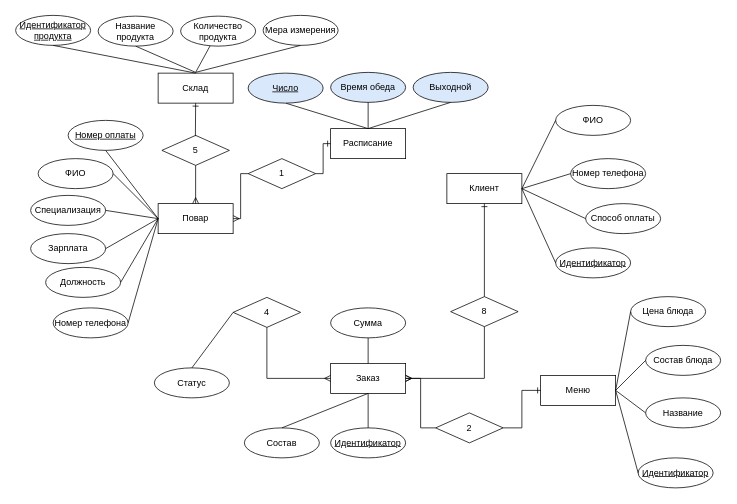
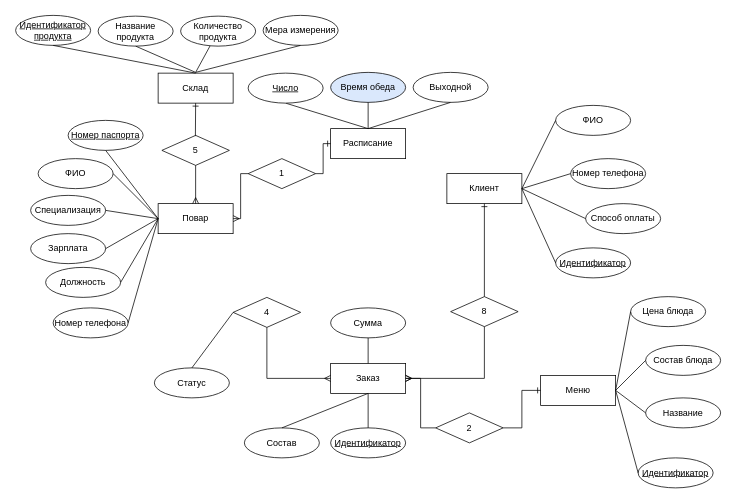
  <mxCell id="0" />
  <mxCell id="1" parent="0" />
  <mxCell id="2" value="Повар" style="whiteSpace=wrap;html=1;align=center;" parent="1" vertex="1"><mxGeometry x="210" y="271" width="100" height="40" as="geometry" /></mxCell>
  <mxCell id="3" value="Расписание" style="whiteSpace=wrap;html=1;align=center;" parent="1" vertex="1"><mxGeometry x="440" y="171" width="100" height="40" as="geometry" /></mxCell>
  <mxCell id="4" value="Меню" style="whiteSpace=wrap;html=1;align=center;" parent="1" vertex="1"><mxGeometry x="720" y="500" width="100" height="40" as="geometry" /></mxCell>
  <mxCell id="5" value="Клиент" style="whiteSpace=wrap;html=1;align=center;" parent="1" vertex="1"><mxGeometry x="595" y="231" width="100" height="40" as="geometry" /></mxCell>
  <mxCell id="6" value="Заказ" style="whiteSpace=wrap;html=1;align=center;" parent="1" vertex="1"><mxGeometry x="440" y="484" width="100" height="40" as="geometry" /></mxCell>
  <mxCell id="7" value="Склад" style="whiteSpace=wrap;html=1;align=center;" parent="1" vertex="1"><mxGeometry x="210" y="97" width="100" height="40" as="geometry" /></mxCell>
  <mxCell id="8" value="ФИО" style="ellipse;whiteSpace=wrap;html=1;align=center;" parent="1" vertex="1"><mxGeometry x="50" y="211" width="100" height="40" as="geometry" /></mxCell>
  <mxCell id="9" value="Специализация" style="ellipse;whiteSpace=wrap;html=1;align=center;" parent="1" vertex="1"><mxGeometry x="40" y="260" width="100" height="40" as="geometry" /></mxCell>
  <mxCell id="10" value="Зарплата" style="ellipse;whiteSpace=wrap;html=1;align=center;" parent="1" vertex="1"><mxGeometry x="40" y="311" width="100" height="40" as="geometry" /></mxCell>
  <mxCell id="11" value="" style="endArrow=none;html=1;rounded=0;exitX=1;exitY=0.5;exitDx=0;exitDy=0;entryX=0;entryY=0.5;entryDx=0;entryDy=0;" parent="1" source="8" target="2" edge="1"><mxGeometry width="50" height="50" relative="1" as="geometry"><mxPoint x="260" y="351" as="sourcePoint" /><mxPoint x="310" y="301" as="targetPoint" /></mxGeometry></mxCell>
  <mxCell id="12" value="Должность" style="ellipse;whiteSpace=wrap;html=1;align=center;" parent="1" vertex="1"><mxGeometry x="60" y="356" width="100" height="40" as="geometry" /></mxCell>
  <mxCell id="13" value="Номер телефона" style="ellipse;whiteSpace=wrap;html=1;align=center;" parent="1" vertex="1"><mxGeometry x="70" y="410" width="100" height="40" as="geometry" /></mxCell>
  <mxCell id="14" value="" style="endArrow=none;html=1;rounded=0;exitX=1;exitY=0.5;exitDx=0;exitDy=0;entryX=0;entryY=0.5;entryDx=0;entryDy=0;" parent="1" source="9" target="2" edge="1"><mxGeometry width="50" height="50" relative="1" as="geometry"><mxPoint x="370" y="311" as="sourcePoint" /><mxPoint x="420" y="261" as="targetPoint" /></mxGeometry></mxCell>
  <mxCell id="15" value="" style="endArrow=none;html=1;rounded=0;exitX=1;exitY=0.5;exitDx=0;exitDy=0;entryX=0;entryY=0.5;entryDx=0;entryDy=0;" parent="1" source="10" target="2" edge="1"><mxGeometry width="50" height="50" relative="1" as="geometry"><mxPoint x="290" y="391" as="sourcePoint" /><mxPoint x="340" y="341" as="targetPoint" /></mxGeometry></mxCell>
  <mxCell id="16" value="" style="endArrow=none;html=1;rounded=0;exitX=1;exitY=0.5;exitDx=0;exitDy=0;entryX=0;entryY=0.5;entryDx=0;entryDy=0;" parent="1" source="12" target="2" edge="1"><mxGeometry width="50" height="50" relative="1" as="geometry"><mxPoint x="220" y="361" as="sourcePoint" /><mxPoint x="270" y="311" as="targetPoint" /></mxGeometry></mxCell>
  <mxCell id="17" value="" style="endArrow=none;html=1;rounded=0;exitX=1;exitY=0.5;exitDx=0;exitDy=0;entryX=0;entryY=0.5;entryDx=0;entryDy=0;" parent="1" source="13" target="2" edge="1"><mxGeometry width="50" height="50" relative="1" as="geometry"><mxPoint x="250" y="361" as="sourcePoint" /><mxPoint x="300" y="311" as="targetPoint" /></mxGeometry></mxCell>
  <mxCell id="18" value="ФИО" style="ellipse;whiteSpace=wrap;html=1;align=center;" parent="1" vertex="1"><mxGeometry x="740" y="140" width="100" height="40" as="geometry" /></mxCell>
  <mxCell id="19" value="Номер телефона" style="ellipse;whiteSpace=wrap;html=1;align=center;" parent="1" vertex="1"><mxGeometry x="760" y="211" width="100" height="40" as="geometry" /></mxCell>
  <mxCell id="20" value="Способ оплаты" style="ellipse;whiteSpace=wrap;html=1;align=center;" parent="1" vertex="1"><mxGeometry x="780" y="271" width="100" height="40" as="geometry" /></mxCell>
  <mxCell id="21" value="Статус" style="ellipse;whiteSpace=wrap;html=1;align=center;" parent="1" vertex="1"><mxGeometry x="205" y="490" width="100" height="40" as="geometry" /></mxCell>
  <mxCell id="22" value="" style="endArrow=none;html=1;rounded=0;entryX=0;entryY=0.5;entryDx=0;entryDy=0;exitX=1;exitY=0.5;exitDx=0;exitDy=0;" parent="1" source="5" target="18" edge="1"><mxGeometry width="50" height="50" relative="1" as="geometry"><mxPoint x="660" y="217" as="sourcePoint" /><mxPoint x="710" y="167" as="targetPoint" /></mxGeometry></mxCell>
  <mxCell id="23" value="" style="endArrow=none;html=1;rounded=0;entryX=0;entryY=0.5;entryDx=0;entryDy=0;exitX=1;exitY=0.5;exitDx=0;exitDy=0;" parent="1" source="5" target="19" edge="1"><mxGeometry width="50" height="50" relative="1" as="geometry"><mxPoint x="720" y="407" as="sourcePoint" /><mxPoint x="770" y="357" as="targetPoint" /></mxGeometry></mxCell>
  <mxCell id="24" value="" style="endArrow=none;html=1;rounded=0;entryX=0;entryY=0.5;entryDx=0;entryDy=0;exitX=1;exitY=0.5;exitDx=0;exitDy=0;" parent="1" source="5" target="20" edge="1"><mxGeometry width="50" height="50" relative="1" as="geometry"><mxPoint x="600" y="447" as="sourcePoint" /><mxPoint x="650" y="397" as="targetPoint" /></mxGeometry></mxCell>
  <mxCell id="25" value="1" style="shape=rhombus;perimeter=rhombusPerimeter;whiteSpace=wrap;html=1;align=center;" parent="1" vertex="1"><mxGeometry x="330" y="211" width="90" height="40" as="geometry" /></mxCell>
  <mxCell id="26" value="8" style="shape=rhombus;perimeter=rhombusPerimeter;whiteSpace=wrap;html=1;align=center;" parent="1" vertex="1"><mxGeometry x="600" y="395" width="90" height="40" as="geometry" /></mxCell>
  <mxCell id="27" value="4" style="shape=rhombus;perimeter=rhombusPerimeter;whiteSpace=wrap;html=1;align=center;" parent="1" vertex="1"><mxGeometry x="310" y="396" width="90" height="40" as="geometry" /></mxCell>
  <mxCell id="28" value="2" style="shape=rhombus;perimeter=rhombusPerimeter;whiteSpace=wrap;html=1;align=center;" parent="1" vertex="1"><mxGeometry x="580" y="550" width="90" height="40" as="geometry" /></mxCell>
  <mxCell id="29" value="5" style="shape=rhombus;perimeter=rhombusPerimeter;whiteSpace=wrap;html=1;align=center;" parent="1" vertex="1"><mxGeometry x="215" y="180" width="90" height="40" as="geometry" /></mxCell>
  <mxCell id="30" value="" style="endArrow=none;html=1;rounded=0;entryX=0;entryY=0.5;entryDx=0;entryDy=0;exitX=0.5;exitY=0;exitDx=0;exitDy=0;" parent="1" source="21" target="27" edge="1"><mxGeometry width="50" height="50" relative="1" as="geometry"><mxPoint x="480" y="774" as="sourcePoint" /><mxPoint x="530" y="724" as="targetPoint" /></mxGeometry></mxCell>
  <mxCell id="31" value="" style="endArrow=none;html=1;rounded=0;entryX=0.5;entryY=1;entryDx=0;entryDy=0;exitX=0.5;exitY=0;exitDx=0;exitDy=0;" parent="1" source="63" target="6" edge="1"><mxGeometry width="50" height="50" relative="1" as="geometry"><mxPoint x="490" y="570" as="sourcePoint" /><mxPoint x="530" y="424" as="targetPoint" /></mxGeometry></mxCell>
  <mxCell id="32" value="" style="endArrow=none;html=1;rounded=0;exitX=0;exitY=0.5;exitDx=0;exitDy=0;entryX=1;entryY=0.5;entryDx=0;entryDy=0;endFill=0;startArrow=ERone;startFill=0;edgeStyle=orthogonalEdgeStyle;" parent="1" source="4" target="28" edge="1"><mxGeometry width="50" height="50" relative="1" as="geometry"><mxPoint x="749" y="766" as="sourcePoint" /><mxPoint x="799" y="716" as="targetPoint" /></mxGeometry></mxCell>
  <mxCell id="33" value="" style="edgeStyle=orthogonalEdgeStyle;fontSize=12;html=1;endArrow=ERone;endFill=1;rounded=0;entryX=0;entryY=0.5;entryDx=0;entryDy=0;exitX=1;exitY=0.5;exitDx=0;exitDy=0;" parent="1" source="25" target="3" edge="1"><mxGeometry width="100" height="100" relative="1" as="geometry"><mxPoint x="589" y="237" as="sourcePoint" /><mxPoint x="550" y="201" as="targetPoint" /></mxGeometry></mxCell>
  <mxCell id="34" value="" style="fontSize=12;html=1;endArrow=ERmany;rounded=0;entryX=1;entryY=0.5;entryDx=0;entryDy=0;exitX=0;exitY=0.5;exitDx=0;exitDy=0;edgeStyle=orthogonalEdgeStyle;" parent="1" source="25" target="2" edge="1"><mxGeometry width="100" height="100" relative="1" as="geometry"><mxPoint x="679" y="237" as="sourcePoint" /><mxPoint x="740" y="297" as="targetPoint" /></mxGeometry></mxCell>
  <mxCell id="35" value="" style="endArrow=none;html=1;rounded=0;entryX=0.5;entryY=0;entryDx=0;entryDy=0;endFill=0;startArrow=ERone;startFill=0;exitX=0.5;exitY=1;exitDx=0;exitDy=0;" parent="1" source="7" edge="1"><mxGeometry width="50" height="50" relative="1" as="geometry"><mxPoint x="260" y="140" as="sourcePoint" /><mxPoint x="259.7" y="181" as="targetPoint" /></mxGeometry></mxCell>
  <mxCell id="36" style="edgeStyle=orthogonalEdgeStyle;rounded=0;orthogonalLoop=1;jettySize=auto;html=1;exitX=0.5;exitY=1;exitDx=0;exitDy=0;endArrow=ERmany;endFill=0;entryX=0.5;entryY=0;entryDx=0;entryDy=0;" parent="1" source="29" target="2" edge="1"><mxGeometry relative="1" as="geometry"><mxPoint x="790" y="227" as="sourcePoint" /><mxPoint x="260" y="270" as="targetPoint" /></mxGeometry></mxCell>
  <mxCell id="37" value="" style="edgeStyle=orthogonalEdgeStyle;fontSize=12;html=1;endArrow=ERone;endFill=1;rounded=0;entryX=0.5;entryY=1;entryDx=0;entryDy=0;exitX=0.5;exitY=0;exitDx=0;exitDy=0;" parent="1" source="26" target="5" edge="1"><mxGeometry width="100" height="100" relative="1" as="geometry"><mxPoint x="550" y="370" as="sourcePoint" /><mxPoint x="650" y="270" as="targetPoint" /></mxGeometry></mxCell>
  <mxCell id="38" value="" style="edgeStyle=orthogonalEdgeStyle;fontSize=12;html=1;endArrow=ERmany;rounded=0;entryX=1;entryY=0.5;entryDx=0;entryDy=0;exitX=0.5;exitY=1;exitDx=0;exitDy=0;" parent="1" source="26" target="6" edge="1"><mxGeometry width="100" height="100" relative="1" as="geometry"><mxPoint x="620" y="504" as="sourcePoint" /><mxPoint x="630" y="420" as="targetPoint" /></mxGeometry></mxCell>
  <mxCell id="39" value="" style="edgeStyle=orthogonalEdgeStyle;fontSize=12;html=1;endArrow=ERmany;rounded=0;entryX=0;entryY=0.5;entryDx=0;entryDy=0;exitX=0.5;exitY=1;exitDx=0;exitDy=0;" parent="1" source="27" target="6" edge="1"><mxGeometry width="100" height="100" relative="1" as="geometry"><mxPoint x="370" y="469.5" as="sourcePoint" /><mxPoint x="265" y="538.5" as="targetPoint" /></mxGeometry></mxCell>
  <mxCell id="40" value="Состав" style="ellipse;whiteSpace=wrap;html=1;align=center;" parent="1" vertex="1"><mxGeometry x="325" y="570" width="100" height="40" as="geometry" /></mxCell>
  <mxCell id="41" value="" style="endArrow=none;html=1;rounded=0;entryX=0.5;entryY=1;entryDx=0;entryDy=0;exitX=0.5;exitY=0;exitDx=0;exitDy=0;" parent="1" source="40" target="6" edge="1"><mxGeometry width="50" height="50" relative="1" as="geometry"><mxPoint x="510" y="720" as="sourcePoint" /><mxPoint x="560" y="670" as="targetPoint" /></mxGeometry></mxCell>
  <mxCell id="42" value="" style="endArrow=none;html=1;rounded=0;entryX=0.5;entryY=0;entryDx=0;entryDy=0;exitX=0.5;exitY=1;exitDx=0;exitDy=0;" parent="1" source="66" target="3" edge="1"><mxGeometry width="50" height="50" relative="1" as="geometry"><mxPoint x="390" y="140" as="sourcePoint" /><mxPoint x="490" y="190" as="targetPoint" /></mxGeometry></mxCell>
  <mxCell id="43" value="Время обеда" style="ellipse;whiteSpace=wrap;html=1;align=center;fillColor=#dae8fc;" parent="1" vertex="1"><mxGeometry x="440" y="96" width="100" height="40" as="geometry" /></mxCell>
  <mxCell id="44" value="" style="endArrow=none;html=1;rounded=0;entryX=0.5;entryY=0;entryDx=0;entryDy=0;" parent="1" source="43" target="3" edge="1"><mxGeometry width="50" height="50" relative="1" as="geometry"><mxPoint x="440" y="240" as="sourcePoint" /><mxPoint x="490" y="190" as="targetPoint" /></mxGeometry></mxCell>
- <mxCell id="45" value="Выходной" style="ellipse;whiteSpace=wrap;html=1;align=center;fillColor=#dae8fc;" parent="1" vertex="1"><mxGeometry x="550" y="96" width="100" height="40" as="geometry" /></mxCell>
+ <mxCell id="45" value="Выходной" style="ellipse;whiteSpace=wrap;html=1;align=center;" parent="1" vertex="1"><mxGeometry x="550" y="96" width="100" height="40" as="geometry" /></mxCell>
  <mxCell id="46" value="" style="endArrow=none;html=1;rounded=0;entryX=0.5;entryY=1;entryDx=0;entryDy=0;exitX=0.5;exitY=0;exitDx=0;exitDy=0;" parent="1" source="3" target="45" edge="1"><mxGeometry width="50" height="50" relative="1" as="geometry"><mxPoint x="440" y="240" as="sourcePoint" /><mxPoint x="490" y="190" as="targetPoint" /></mxGeometry></mxCell>
  <mxCell id="47" value="Название продукта" style="ellipse;whiteSpace=wrap;html=1;align=center;" parent="1" vertex="1"><mxGeometry x="130" y="21" width="100" height="40" as="geometry" /></mxCell>
  <mxCell id="48" value="" style="endArrow=none;html=1;rounded=0;entryX=0.5;entryY=0;entryDx=0;entryDy=0;exitX=0.5;exitY=1;exitDx=0;exitDy=0;" parent="1" source="47" edge="1"><mxGeometry width="50" height="50" relative="1" as="geometry"><mxPoint x="210" y="165" as="sourcePoint" /><mxPoint x="260" y="96" as="targetPoint" /></mxGeometry></mxCell>
  <mxCell id="49" value="Количество продукта" style="ellipse;whiteSpace=wrap;html=1;align=center;" parent="1" vertex="1"><mxGeometry x="240" y="21" width="100" height="40" as="geometry" /></mxCell>
  <mxCell id="50" value="" style="endArrow=none;html=1;rounded=0;entryX=0.5;entryY=0;entryDx=0;entryDy=0;" parent="1" source="49" edge="1"><mxGeometry width="50" height="50" relative="1" as="geometry"><mxPoint x="210" y="165" as="sourcePoint" /><mxPoint x="260" y="96" as="targetPoint" /></mxGeometry></mxCell>
  <mxCell id="51" value="Мера измерения" style="ellipse;whiteSpace=wrap;html=1;align=center;" parent="1" vertex="1"><mxGeometry x="350" y="20" width="100" height="40" as="geometry" /></mxCell>
  <mxCell id="52" value="" style="endArrow=none;html=1;rounded=0;entryX=0.5;entryY=1;entryDx=0;entryDy=0;exitX=0.5;exitY=0;exitDx=0;exitDy=0;" parent="1" target="51" edge="1"><mxGeometry width="50" height="50" relative="1" as="geometry"><mxPoint x="260" y="96" as="sourcePoint" /><mxPoint x="260" y="115" as="targetPoint" /></mxGeometry></mxCell>
  <mxCell id="53" value="" style="endArrow=none;html=1;rounded=0;entryX=1;entryY=0.5;entryDx=0;entryDy=0;exitX=0;exitY=0.5;exitDx=0;exitDy=0;" parent="1" source="58" edge="1" target="4"><mxGeometry width="50" height="50" relative="1" as="geometry"><mxPoint x="735" y="490" as="sourcePoint" /><mxPoint x="899" y="525" as="targetPoint" /></mxGeometry></mxCell>
  <mxCell id="54" value="Цена блюда" style="ellipse;whiteSpace=wrap;html=1;align=center;" parent="1" vertex="1"><mxGeometry x="840" y="395" width="100" height="40" as="geometry" /></mxCell>
  <mxCell id="55" value="" style="endArrow=none;html=1;rounded=0;entryX=1;entryY=0.5;entryDx=0;entryDy=0;exitX=0;exitY=0.5;exitDx=0;exitDy=0;" parent="1" source="54" edge="1" target="4"><mxGeometry width="50" height="50" relative="1" as="geometry"><mxPoint x="849" y="594" as="sourcePoint" /><mxPoint x="899" y="525" as="targetPoint" /></mxGeometry></mxCell>
  <mxCell id="56" value="Состав блюда" style="ellipse;whiteSpace=wrap;html=1;align=center;" parent="1" vertex="1"><mxGeometry x="860" y="460" width="100" height="40" as="geometry" /></mxCell>
  <mxCell id="57" value="" style="endArrow=none;html=1;rounded=0;exitX=1;exitY=0.5;exitDx=0;exitDy=0;entryX=0;entryY=0.5;entryDx=0;entryDy=0;" parent="1" source="4" target="56" edge="1"><mxGeometry relative="1" as="geometry"><mxPoint x="819" y="460" as="sourcePoint" /><mxPoint x="960" y="490" as="targetPoint" /></mxGeometry></mxCell>
  <mxCell id="58" value="Название" style="ellipse;whiteSpace=wrap;html=1;align=center;" parent="1" vertex="1"><mxGeometry x="860" y="530" width="100" height="40" as="geometry" /></mxCell>
  <mxCell id="59" value="Идентификатор" style="ellipse;whiteSpace=wrap;html=1;align=center;fontStyle=4;" parent="1" vertex="1"><mxGeometry x="850" y="610" width="100" height="40" as="geometry" /></mxCell>
  <mxCell id="60" value="" style="endArrow=none;html=1;rounded=0;entryX=0;entryY=0.5;entryDx=0;entryDy=0;exitX=1;exitY=0.5;exitDx=0;exitDy=0;" parent="1" source="4" target="59" edge="1"><mxGeometry width="50" height="50" relative="1" as="geometry"><mxPoint x="899" y="530" as="sourcePoint" /><mxPoint x="819" y="400" as="targetPoint" /></mxGeometry></mxCell>
  <mxCell id="61" value="Идентификатор" style="ellipse;whiteSpace=wrap;html=1;align=center;fontStyle=4;" parent="1" vertex="1"><mxGeometry x="740" y="330" width="100" height="40" as="geometry" /></mxCell>
  <mxCell id="62" value="" style="endArrow=none;html=1;rounded=0;entryX=0;entryY=0.5;entryDx=0;entryDy=0;exitX=1;exitY=0.5;exitDx=0;exitDy=0;" parent="1" source="5" target="61" edge="1"><mxGeometry width="50" height="50" relative="1" as="geometry"><mxPoint x="840" y="320" as="sourcePoint" /><mxPoint x="890" y="270" as="targetPoint" /></mxGeometry></mxCell>
  <mxCell id="63" value="Идентификатор" style="ellipse;whiteSpace=wrap;html=1;align=center;fontStyle=4;" parent="1" vertex="1"><mxGeometry x="440" y="570" width="100" height="40" as="geometry" /></mxCell>
  <mxCell id="64" value="Сумма" style="ellipse;whiteSpace=wrap;html=1;align=center;" parent="1" vertex="1"><mxGeometry x="440" y="410" width="100" height="40" as="geometry" /></mxCell>
  <mxCell id="65" value="" style="endArrow=none;html=1;rounded=0;entryX=0.5;entryY=1;entryDx=0;entryDy=0;exitX=0.5;exitY=0;exitDx=0;exitDy=0;" parent="1" source="6" target="64" edge="1"><mxGeometry width="50" height="50" relative="1" as="geometry"><mxPoint x="460" y="500" as="sourcePoint" /><mxPoint x="510" y="450" as="targetPoint" /></mxGeometry></mxCell>
- <mxCell id="66" value="Число" style="ellipse;whiteSpace=wrap;html=1;align=center;fontStyle=4;fillColor=#dae8fc;" parent="1" vertex="1"><mxGeometry x="330" y="97" width="100" height="40" as="geometry" /></mxCell>
+ <mxCell id="66" value="Число" style="ellipse;whiteSpace=wrap;html=1;align=center;fontStyle=4;" parent="1" vertex="1"><mxGeometry x="330" y="97" width="100" height="40" as="geometry" /></mxCell>
  <mxCell id="67" value="Идентификатор продукта" style="ellipse;whiteSpace=wrap;html=1;align=center;fontStyle=4;" parent="1" vertex="1"><mxGeometry x="20" y="20" width="100" height="40" as="geometry" /></mxCell>
  <mxCell id="68" value="" style="endArrow=none;html=1;rounded=0;entryX=0.5;entryY=1;entryDx=0;entryDy=0;exitX=0.5;exitY=0;exitDx=0;exitDy=0;" parent="1" source="7" target="67" edge="1"><mxGeometry width="50" height="50" relative="1" as="geometry"><mxPoint x="240" y="100" as="sourcePoint" /><mxPoint x="290" y="50" as="targetPoint" /></mxGeometry></mxCell>
- <mxCell id="69" value="Номер оплаты" style="ellipse;whiteSpace=wrap;html=1;align=center;fontStyle=4;" parent="1" vertex="1"><mxGeometry x="90" y="160" width="100" height="40" as="geometry" /></mxCell>
+ <mxCell id="69" value="Номер паспорта" style="ellipse;whiteSpace=wrap;html=1;align=center;fontStyle=4;" parent="1" vertex="1"><mxGeometry x="90" y="160" width="100" height="40" as="geometry" /></mxCell>
  <mxCell id="70" value="" style="endArrow=none;html=1;rounded=0;entryX=0.5;entryY=1;entryDx=0;entryDy=0;exitX=0;exitY=0.5;exitDx=0;exitDy=0;" parent="1" source="2" target="69" edge="1"><mxGeometry width="50" height="50" relative="1" as="geometry"><mxPoint x="210" y="290" as="sourcePoint" /><mxPoint x="280" y="480" as="targetPoint" /></mxGeometry></mxCell>
  <mxCell id="71" value="" style="edgeStyle=orthogonalEdgeStyle;fontSize=12;html=1;endArrow=ERmany;rounded=0;entryX=1;entryY=0.5;entryDx=0;entryDy=0;exitX=0;exitY=0.5;exitDx=0;exitDy=0;" edge="1" parent="1" source="28" target="6"><mxGeometry width="100" height="100" relative="1" as="geometry"><mxPoint x="530" y="380" as="sourcePoint" /><mxPoint x="630" y="280" as="targetPoint" /></mxGeometry></mxCell>
